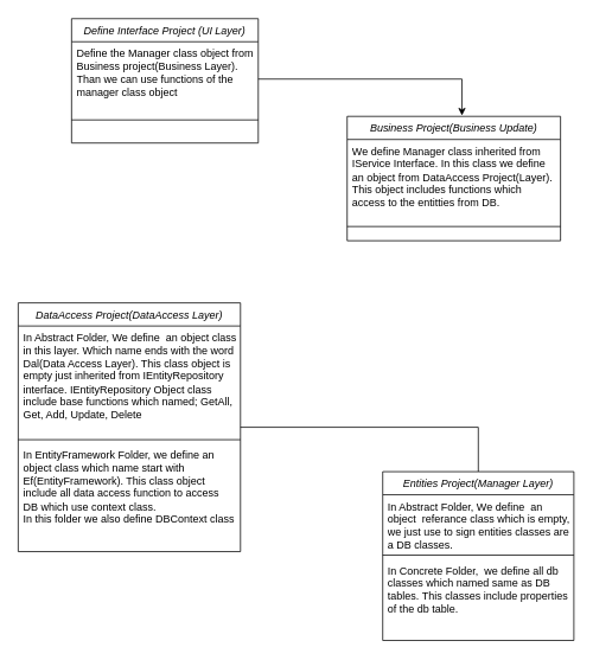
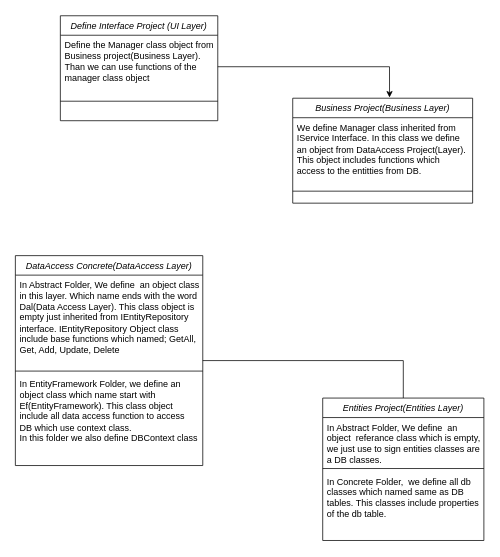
  <mxCell id="0" />
  <mxCell id="1" parent="0" />
  <mxCell id="2" value="Define Interface Project (UI Layer)" style="swimlane;fontStyle=2;align=center;verticalAlign=top;childLayout=stackLayout;horizontal=1;startSize=26;horizontalStack=0;resizeParent=1;resizeLast=0;collapsible=1;marginBottom=0;rounded=0;shadow=0;strokeWidth=1;" parent="1" vertex="1"><mxGeometry x="80" y="20" width="210" height="140" as="geometry"><mxRectangle x="230" y="140" width="160" height="26" as="alternateBounds" /></mxGeometry></mxCell>
  <mxCell id="3" value="Define the Manager class object from Business project(Business Layer). Than we can use functions of the  manager class object" style="text;align=left;verticalAlign=top;spacingLeft=4;spacingRight=4;overflow=hidden;rotatable=0;points=[[0,0.5],[1,0.5]];portConstraint=eastwest;rounded=0;shadow=0;whiteSpace=wrap;" parent="2" vertex="1"><mxGeometry y="26" width="210" height="84" as="geometry" /></mxCell>
  <mxCell id="4" value="" style="line;html=1;strokeWidth=1;align=left;verticalAlign=middle;spacingTop=-1;spacingLeft=3;spacingRight=3;rotatable=0;labelPosition=right;points=[];portConstraint=eastwest;" parent="2" vertex="1"><mxGeometry y="110" width="210" height="8" as="geometry" /></mxCell>
  <mxCell id="5" style="edgeStyle=orthogonalEdgeStyle;rounded=0;orthogonalLoop=1;jettySize=auto;html=1;entryX=0.5;entryY=0;entryDx=0;entryDy=0;endArrow=none;" edge="1" parent="1" source="6" target="14"><mxGeometry relative="1" as="geometry" /></mxCell>
- <mxCell id="6" value="DataAccess Project(DataAccess Layer)" style="swimlane;fontStyle=2;align=center;verticalAlign=top;childLayout=stackLayout;horizontal=1;startSize=26;horizontalStack=0;resizeParent=1;resizeLast=0;collapsible=1;marginBottom=0;rounded=0;shadow=0;strokeWidth=1;whiteSpace=wrap;" vertex="1" parent="1"><mxGeometry x="20" y="340" width="250" height="280" as="geometry"><mxRectangle x="230" y="140" width="160" height="26" as="alternateBounds" /></mxGeometry></mxCell>
+ <mxCell id="6" value="DataAccess Concrete(DataAccess Layer)" style="swimlane;fontStyle=2;align=center;verticalAlign=top;childLayout=stackLayout;horizontal=1;startSize=26;horizontalStack=0;resizeParent=1;resizeLast=0;collapsible=1;marginBottom=0;rounded=0;shadow=0;strokeWidth=1;whiteSpace=wrap;" vertex="1" parent="1"><mxGeometry x="20" y="340" width="250" height="280" as="geometry"><mxRectangle x="230" y="140" width="160" height="26" as="alternateBounds" /></mxGeometry></mxCell>
  <mxCell id="7" value="In Abstract Folder, We define  an object class in this layer. Which name ends with the word Dal(Data Access Layer). This class object is empty just inherited from IEntityRepository interface. IEntityRepository Object class include base functions which named; GetAll, Get, Add, Update, Delete" style="text;align=left;verticalAlign=top;spacingLeft=4;spacingRight=4;overflow=hidden;rotatable=0;points=[[0,0.5],[1,0.5]];portConstraint=eastwest;rounded=0;shadow=0;whiteSpace=wrap;" vertex="1" parent="6"><mxGeometry y="26" width="250" height="124" as="geometry" /></mxCell>
  <mxCell id="8" value="" style="line;html=1;strokeWidth=1;align=left;verticalAlign=middle;spacingTop=-1;spacingLeft=3;spacingRight=3;rotatable=0;labelPosition=right;points=[];portConstraint=eastwest;" vertex="1" parent="6"><mxGeometry y="150" width="250" height="8" as="geometry" /></mxCell>
  <mxCell id="9" value="In EntityFramework Folder, we define an object class which name start with Ef(EntityFramework). This class object include all data access function to access DB which use context class.  &#10;In this folder we also define DBContext class which include name of the DB entities and db connectionstrings etc. " style="text;align=left;verticalAlign=top;spacingLeft=4;spacingRight=4;overflow=hidden;rotatable=0;points=[[0,0.5],[1,0.5]];portConstraint=eastwest;rounded=0;shadow=0;whiteSpace=wrap;" vertex="1" parent="6"><mxGeometry y="158" width="250" height="92" as="geometry" /></mxCell>
- <mxCell id="10" value="Business Project(Business Update)" style="swimlane;fontStyle=2;align=center;verticalAlign=top;childLayout=stackLayout;horizontal=1;startSize=26;horizontalStack=0;resizeParent=1;resizeLast=0;collapsible=1;marginBottom=0;rounded=0;shadow=0;strokeWidth=1;" vertex="1" parent="1"><mxGeometry x="390" y="130" width="240" height="140" as="geometry"><mxRectangle x="230" y="140" width="160" height="26" as="alternateBounds" /></mxGeometry></mxCell>
+ <mxCell id="10" value="Business Project(Business Layer)" style="swimlane;fontStyle=2;align=center;verticalAlign=top;childLayout=stackLayout;horizontal=1;startSize=26;horizontalStack=0;resizeParent=1;resizeLast=0;collapsible=1;marginBottom=0;rounded=0;shadow=0;strokeWidth=1;" vertex="1" parent="1"><mxGeometry x="390" y="130" width="240" height="140" as="geometry"><mxRectangle x="230" y="140" width="160" height="26" as="alternateBounds" /></mxGeometry></mxCell>
  <mxCell id="11" value="We define Manager class inherited from IService Interface. In this class we define an object from DataAccess Project(Layer). This object includes functions which access to the entitties from DB. " style="text;align=left;verticalAlign=top;spacingLeft=4;spacingRight=4;overflow=hidden;rotatable=0;points=[[0,0.5],[1,0.5]];portConstraint=eastwest;rounded=0;shadow=0;whiteSpace=wrap;" vertex="1" parent="10"><mxGeometry y="26" width="240" height="94" as="geometry" /></mxCell>
  <mxCell id="12" value="" style="line;html=1;strokeWidth=1;align=left;verticalAlign=middle;spacingTop=-1;spacingLeft=3;spacingRight=3;rotatable=0;labelPosition=right;points=[];portConstraint=eastwest;" vertex="1" parent="10"><mxGeometry y="120" width="240" height="8" as="geometry" /></mxCell>
  <mxCell id="13" style="edgeStyle=orthogonalEdgeStyle;rounded=0;orthogonalLoop=1;jettySize=auto;html=1;entryX=0.538;entryY=-0.007;entryDx=0;entryDy=0;entryPerimeter=0;" edge="1" parent="1" source="3" target="10"><mxGeometry relative="1" as="geometry" /></mxCell>
- <mxCell id="14" value="Entities Project(Manager Layer)" style="swimlane;fontStyle=2;align=center;verticalAlign=top;childLayout=stackLayout;horizontal=1;startSize=26;horizontalStack=0;resizeParent=1;resizeLast=0;collapsible=1;marginBottom=0;rounded=0;shadow=0;strokeWidth=1;whiteSpace=wrap;" vertex="1" parent="1"><mxGeometry x="430" y="530" width="215" height="190" as="geometry"><mxRectangle x="230" y="140" width="160" height="26" as="alternateBounds" /></mxGeometry></mxCell>
+ <mxCell id="14" value="Entities Project(Entities Layer)" style="swimlane;fontStyle=2;align=center;verticalAlign=top;childLayout=stackLayout;horizontal=1;startSize=26;horizontalStack=0;resizeParent=1;resizeLast=0;collapsible=1;marginBottom=0;rounded=0;shadow=0;strokeWidth=1;whiteSpace=wrap;" vertex="1" parent="1"><mxGeometry x="430" y="530" width="215" height="190" as="geometry"><mxRectangle x="230" y="140" width="160" height="26" as="alternateBounds" /></mxGeometry></mxCell>
  <mxCell id="15" value="In Abstract Folder, We define  an object  referance class which is empty, we just use to sign entities classes are a DB classes." style="text;align=left;verticalAlign=top;spacingLeft=4;spacingRight=4;overflow=hidden;rotatable=0;points=[[0,0.5],[1,0.5]];portConstraint=eastwest;rounded=0;shadow=0;whiteSpace=wrap;" vertex="1" parent="14"><mxGeometry y="26" width="215" height="64" as="geometry" /></mxCell>
  <mxCell id="16" value="" style="line;html=1;strokeWidth=1;align=left;verticalAlign=middle;spacingTop=-1;spacingLeft=3;spacingRight=3;rotatable=0;labelPosition=right;points=[];portConstraint=eastwest;" vertex="1" parent="14"><mxGeometry y="90" width="215" height="8" as="geometry" /></mxCell>
  <mxCell id="17" value="In Concrete Folder,  we define all db classes which named same as DB tables. This classes include properties of the db table. " style="text;align=left;verticalAlign=top;spacingLeft=4;spacingRight=4;overflow=hidden;rotatable=0;points=[[0,0.5],[1,0.5]];portConstraint=eastwest;rounded=0;shadow=0;whiteSpace=wrap;" vertex="1" parent="14"><mxGeometry y="98" width="215" height="92" as="geometry" /></mxCell>
